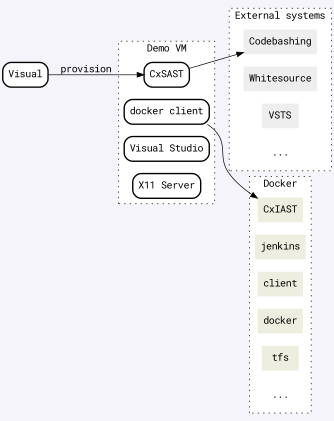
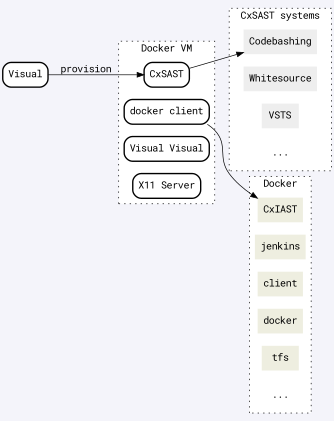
  digraph {
    bgcolor="#f4f4fa"
    compound=true
    fillcolor="#FFFFFF"
    fontname="Roboto Mono"
    rankdir=LR
    style="dotted, filled"
    node [fillcolor="#FFFFFF" fontname="Roboto Mono" penwidth=0 shape=box style=filled]
    edge [fontname="Roboto Mono"]
    CxSAST [penwidth=2 style="filled,rounded"]
    n2 [label="docker client" penwidth=2 style="filled,rounded"]
-   n3 [label="Visual Studio" penwidth=2 style="filled,rounded"]
+   n3 [label="Visual Visual" penwidth=2 style="filled,rounded"]
    n4 [label="X11 Server" penwidth=2 style="filled,rounded"]
    CxIAST [fillcolor="#eeeee0"]
    jenkins [fillcolor="#eeeee0"]
    n7 [fillcolor="#eeeee0" label=client]
    n8 [fillcolor="#eeeee0" label=docker]
    tfs [fillcolor="#eeeee0"]
    n10 [fillcolor=white label="..."]
    Codebashing [fillcolor="#eeeeee"]
    Whitesource [fillcolor="#eeeeee"]
    VSTS [fillcolor="#eeeeee"]
    n14 [fillcolor=white label="..."]
    n15 [label=Visual penwidth=2 style="filled,rounded"]
    subgraph cluster_1 {
-     label="Demo VM"
+     label="Docker VM"
      CxSAST
      n2
      n3
      n4
    }
    subgraph cluster_2 {
      label=Docker
      CxIAST
      jenkins
      n7
      n8
      tfs
      n10
    }
    subgraph cluster_3 {
-     label="External systems"
+     label="CxSAST systems"
      Codebashing
      Whitesource
      VSTS
      n14
    }
    CxSAST -> Codebashing
    n2 -> CxIAST
    n15 -> CxSAST [label=provision]
  }
